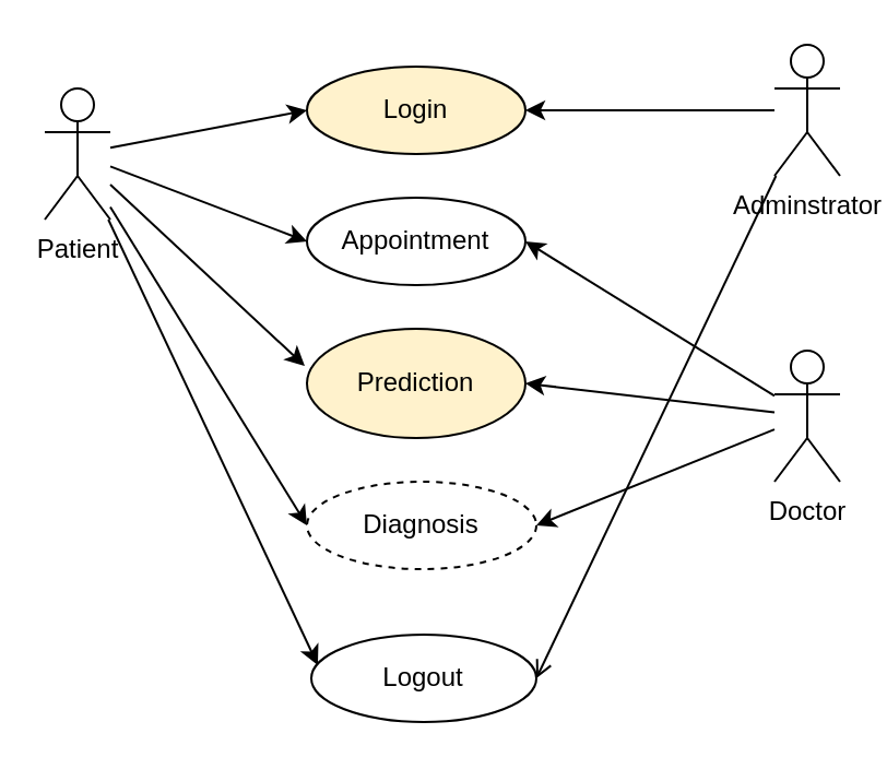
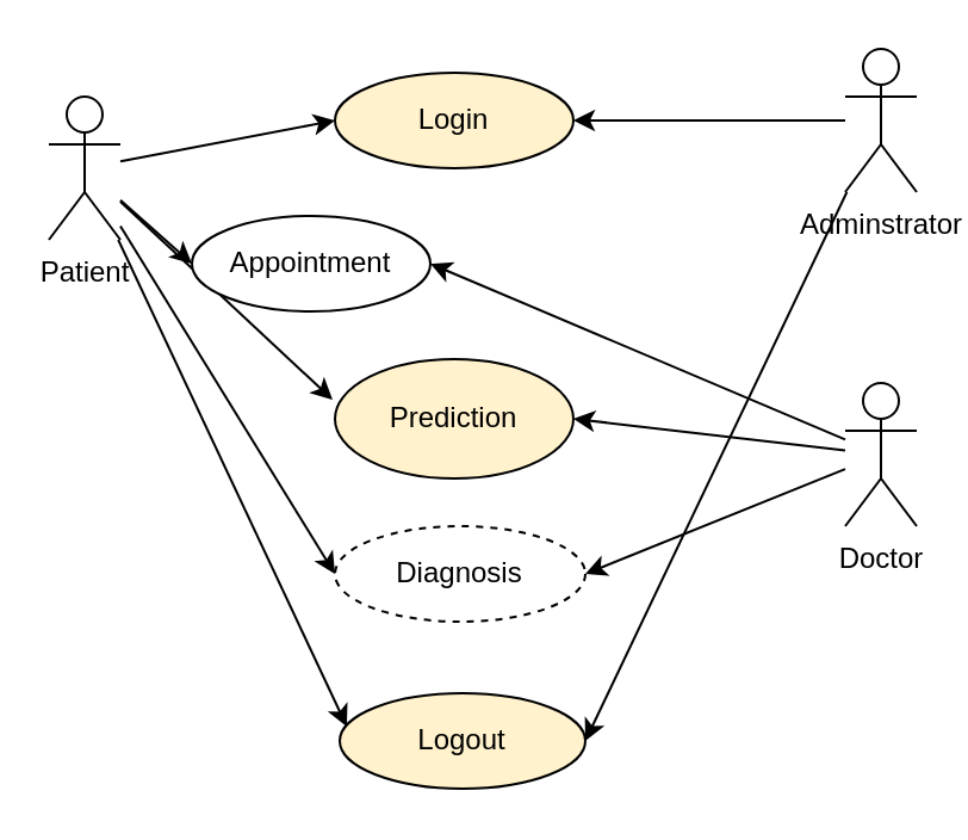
  <mxCell id="0" />
  <mxCell id="1" parent="0" />
  <mxCell id="2" style="edgeStyle=none;rounded=0;orthogonalLoop=1;jettySize=auto;html=1;entryX=0;entryY=0.5;entryDx=0;entryDy=0;" edge="1" parent="1" source="7" target="8"><mxGeometry relative="1" as="geometry" /></mxCell>
  <mxCell id="3" style="edgeStyle=none;rounded=0;orthogonalLoop=1;jettySize=auto;html=1;entryX=0;entryY=0.5;entryDx=0;entryDy=0;" edge="1" parent="1" source="7" target="9"><mxGeometry relative="1" as="geometry" /></mxCell>
  <mxCell id="4" style="edgeStyle=none;rounded=0;orthogonalLoop=1;jettySize=auto;html=1;entryX=-0.01;entryY=0.34;entryDx=0;entryDy=0;entryPerimeter=0;" edge="1" parent="1" source="7" target="10"><mxGeometry relative="1" as="geometry" /></mxCell>
  <mxCell id="5" style="edgeStyle=none;rounded=0;orthogonalLoop=1;jettySize=auto;html=1;entryX=0;entryY=0.5;entryDx=0;entryDy=0;" edge="1" parent="1" source="7" target="11"><mxGeometry relative="1" as="geometry" /></mxCell>
  <mxCell id="6" style="edgeStyle=none;rounded=0;orthogonalLoop=1;jettySize=auto;html=1;entryX=0.029;entryY=0.35;entryDx=0;entryDy=0;entryPerimeter=0;" edge="1" parent="1" source="7" target="12"><mxGeometry relative="1" as="geometry" /></mxCell>
  <mxCell id="7" value="Patient" style="shape=umlActor;verticalLabelPosition=bottom;verticalAlign=top;html=1;" vertex="1" parent="1"><mxGeometry x="20" y="40" width="30" height="60" as="geometry" /></mxCell>
  <mxCell id="8" value="Login" style="ellipse;whiteSpace=wrap;html=1;fillColor=#fff2cc;" vertex="1" parent="1"><mxGeometry x="140" y="30" width="100" height="40" as="geometry" /></mxCell>
- <mxCell id="9" value="Appointment" style="ellipse;whiteSpace=wrap;html=1;" vertex="1" parent="1"><mxGeometry x="140" y="90" width="100" height="40" as="geometry" /></mxCell>
+ <mxCell id="9" value="Appointment" style="ellipse;whiteSpace=wrap;html=1;" vertex="1" parent="1"><mxGeometry x="80" y="90" width="100" height="40" as="geometry" /></mxCell>
  <mxCell id="10" value="Prediction" style="ellipse;whiteSpace=wrap;html=1;fillColor=#fff2cc;" vertex="1" parent="1"><mxGeometry x="140" y="150" width="100" height="50" as="geometry" /></mxCell>
  <mxCell id="11" value="Diagnosis" style="ellipse;whiteSpace=wrap;html=1;dashed=1;" vertex="1" parent="1"><mxGeometry x="140" y="220" width="105" height="40" as="geometry" /></mxCell>
- <mxCell id="12" value="Logout" style="ellipse;whiteSpace=wrap;html=1;" vertex="1" parent="1"><mxGeometry x="142" y="290" width="103" height="40" as="geometry" /></mxCell>
+ <mxCell id="12" value="Logout" style="ellipse;whiteSpace=wrap;html=1;fillColor=#fff2cc;" vertex="1" parent="1"><mxGeometry x="142" y="290" width="103" height="40" as="geometry" /></mxCell>
  <mxCell id="13" style="rounded=0;orthogonalLoop=1;jettySize=auto;html=1;entryX=1;entryY=0.5;entryDx=0;entryDy=0;" edge="1" parent="1" source="16" target="9"><mxGeometry relative="1" as="geometry" /></mxCell>
  <mxCell id="14" style="rounded=0;orthogonalLoop=1;jettySize=auto;html=1;entryX=1;entryY=0.5;entryDx=0;entryDy=0;" edge="1" parent="1" source="16" target="10"><mxGeometry relative="1" as="geometry" /></mxCell>
  <mxCell id="15" style="rounded=0;orthogonalLoop=1;jettySize=auto;html=1;entryX=1;entryY=0.5;entryDx=0;entryDy=0;" edge="1" parent="1" source="16" target="11"><mxGeometry relative="1" as="geometry" /></mxCell>
  <mxCell id="16" value="Doctor" style="shape=umlActor;verticalLabelPosition=bottom;verticalAlign=top;html=1;" vertex="1" parent="1"><mxGeometry x="354" y="160" width="30" height="60" as="geometry" /></mxCell>
  <mxCell id="17" style="edgeStyle=none;rounded=0;orthogonalLoop=1;jettySize=auto;html=1;" edge="1" parent="1" source="19" target="8"><mxGeometry relative="1" as="geometry" /></mxCell>
- <mxCell id="18" style="edgeStyle=none;rounded=0;orthogonalLoop=1;jettySize=auto;html=1;entryX=1;entryY=0.5;entryDx=0;entryDy=0;endArrow=open;" edge="1" parent="1" source="19" target="12"><mxGeometry relative="1" as="geometry" /></mxCell>
+ <mxCell id="18" style="edgeStyle=none;rounded=0;orthogonalLoop=1;jettySize=auto;html=1;entryX=1;entryY=0.5;entryDx=0;entryDy=0;" edge="1" parent="1" source="19" target="12"><mxGeometry relative="1" as="geometry" /></mxCell>
  <mxCell id="19" value="Adminstrator" style="shape=umlActor;verticalLabelPosition=bottom;verticalAlign=top;html=1;" vertex="1" parent="1"><mxGeometry x="354" y="20" width="30" height="60" as="geometry" /></mxCell>
